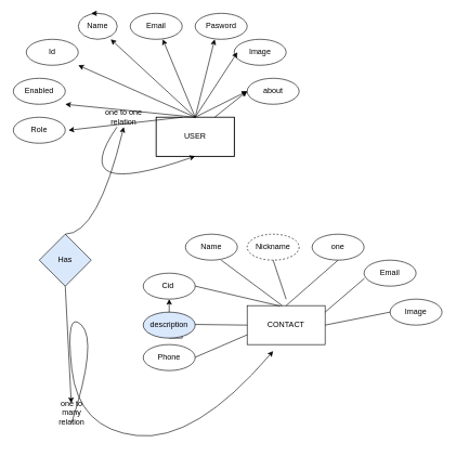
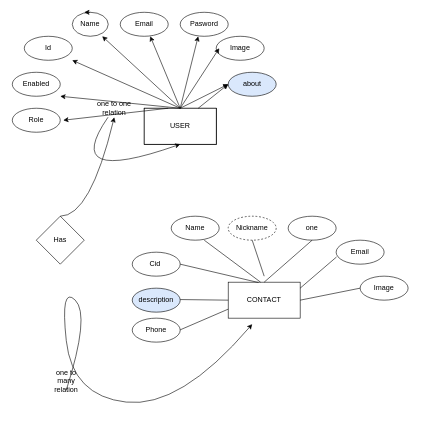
  <mxCell id="0" />
  <mxCell id="1" parent="0" />
  <mxCell id="2" value="" style="rounded=0;whiteSpace=wrap;html=1;" vertex="1" parent="1"><mxGeometry x="240" y="180" width="120" height="60" as="geometry" /></mxCell>
  <mxCell id="3" value="user" style="rounded=0;whiteSpace=wrap;html=1;" vertex="1" parent="1"><mxGeometry x="240" y="180" width="120" height="60" as="geometry" /></mxCell>
  <mxCell id="4" value="" style="rounded=0;whiteSpace=wrap;html=1;" vertex="1" parent="1"><mxGeometry x="240" y="180" width="120" height="60" as="geometry" /></mxCell>
  <mxCell id="5" value="USER" style="rounded=0;whiteSpace=wrap;html=1;" vertex="1" parent="1"><mxGeometry x="240" y="180" width="120" height="60" as="geometry" /></mxCell>
  <mxCell id="6" value="CONTACT" style="rounded=0;whiteSpace=wrap;html=1;" vertex="1" parent="1"><mxGeometry x="380" y="470" width="120" height="60" as="geometry" /></mxCell>
  <mxCell id="7" value="Id" style="ellipse;whiteSpace=wrap;html=1;" vertex="1" parent="1"><mxGeometry x="40" y="60" width="80" height="40" as="geometry" /></mxCell>
  <mxCell id="8" value="Name" style="ellipse;whiteSpace=wrap;html=1;" vertex="1" parent="1"><mxGeometry x="120" y="20" width="60" height="40" as="geometry" /></mxCell>
  <mxCell id="9" value="Email" style="ellipse;whiteSpace=wrap;html=1;" vertex="1" parent="1"><mxGeometry x="200" y="20" width="80" height="40" as="geometry" /></mxCell>
  <mxCell id="10" style="edgeStyle=orthogonalEdgeStyle;rounded=0;orthogonalLoop=1;jettySize=auto;html=1;exitX=0.5;exitY=0;exitDx=0;exitDy=0;entryX=0.333;entryY=0;entryDx=0;entryDy=0;entryPerimeter=0;" edge="1" parent="1" source="8" target="8"><mxGeometry relative="1" as="geometry" /></mxCell>
  <mxCell id="11" value="Pasword" style="ellipse;whiteSpace=wrap;html=1;" vertex="1" parent="1"><mxGeometry x="300" y="20" width="80" height="40" as="geometry" /></mxCell>
  <mxCell id="12" value="Image" style="ellipse;whiteSpace=wrap;html=1;" vertex="1" parent="1"><mxGeometry x="360" y="60" width="80" height="40" as="geometry" /></mxCell>
- <mxCell id="13" value="about" style="ellipse;whiteSpace=wrap;html=1;" vertex="1" parent="1"><mxGeometry x="380" y="120" width="80" height="40" as="geometry" /></mxCell>
+ <mxCell id="13" value="about" style="ellipse;whiteSpace=wrap;html=1;fillColor=#dae8fc;" vertex="1" parent="1"><mxGeometry x="380" y="120" width="80" height="40" as="geometry" /></mxCell>
  <mxCell id="14" value="Enabled" style="ellipse;whiteSpace=wrap;html=1;" vertex="1" parent="1"><mxGeometry x="20" y="120" width="80" height="40" as="geometry" /></mxCell>
  <mxCell id="15" value="Role" style="ellipse;whiteSpace=wrap;html=1;" vertex="1" parent="1"><mxGeometry x="20" y="180" width="80" height="40" as="geometry" /></mxCell>
  <mxCell id="16" value="" style="endArrow=classic;html=1;rounded=0;" edge="1" parent="1"><mxGeometry width="50" height="50" relative="1" as="geometry"><mxPoint x="330" y="180" as="sourcePoint" /><mxPoint x="380" y="140" as="targetPoint" /></mxGeometry></mxCell>
  <mxCell id="17" value="" style="endArrow=classic;html=1;rounded=0;" edge="1" parent="1"><mxGeometry width="50" height="50" relative="1" as="geometry"><mxPoint x="380" y="140" as="sourcePoint" /><mxPoint x="380" y="140" as="targetPoint" /><Array as="points"><mxPoint x="380" y="140" /></Array></mxGeometry></mxCell>
  <mxCell id="18" value="" style="endArrow=classic;html=1;rounded=0;" edge="1" parent="1"><mxGeometry width="50" height="50" relative="1" as="geometry"><mxPoint x="300" y="180" as="sourcePoint" /><mxPoint x="380" y="140" as="targetPoint" /><Array as="points"><mxPoint x="380" y="140" /></Array></mxGeometry></mxCell>
  <mxCell id="19" value="" style="endArrow=classic;html=1;rounded=0;exitX=0.5;exitY=0;exitDx=0;exitDy=0;" edge="1" parent="1" source="5"><mxGeometry width="50" height="50" relative="1" as="geometry"><mxPoint x="315" y="120" as="sourcePoint" /><mxPoint x="365" y="80" as="targetPoint" /><Array as="points"><mxPoint x="365" y="80" /></Array></mxGeometry></mxCell>
  <mxCell id="20" value="" style="endArrow=classic;html=1;rounded=0;exitX=0.5;exitY=0;exitDx=0;exitDy=0;" edge="1" parent="1" source="5"><mxGeometry width="50" height="50" relative="1" as="geometry"><mxPoint x="120" y="100" as="sourcePoint" /><mxPoint x="170" y="60" as="targetPoint" /><Array as="points"><mxPoint x="170" y="60" /></Array></mxGeometry></mxCell>
  <mxCell id="21" value="" style="endArrow=classic;html=1;rounded=0;" edge="1" parent="1"><mxGeometry width="50" height="50" relative="1" as="geometry"><mxPoint x="300" y="180" as="sourcePoint" /><mxPoint x="250" y="60" as="targetPoint" /><Array as="points"><mxPoint x="250" y="60" /></Array></mxGeometry></mxCell>
  <mxCell id="22" value="" style="endArrow=classic;html=1;rounded=0;exitX=0.5;exitY=0;exitDx=0;exitDy=0;" edge="1" parent="1" source="5"><mxGeometry width="50" height="50" relative="1" as="geometry"><mxPoint x="70" y="140" as="sourcePoint" /><mxPoint x="120" y="100" as="targetPoint" /><Array as="points"><mxPoint x="120" y="100" /></Array></mxGeometry></mxCell>
  <mxCell id="23" value="" style="endArrow=classic;html=1;rounded=0;" edge="1" parent="1"><mxGeometry width="50" height="50" relative="1" as="geometry"><mxPoint x="300" y="180" as="sourcePoint" /><mxPoint x="100" y="160" as="targetPoint" /><Array as="points"><mxPoint x="100" y="160" /></Array></mxGeometry></mxCell>
  <mxCell id="24" value="" style="endArrow=classic;html=1;rounded=0;" edge="1" parent="1"><mxGeometry width="50" height="50" relative="1" as="geometry"><mxPoint x="300" y="180" as="sourcePoint" /><mxPoint x="330" y="60" as="targetPoint" /><Array as="points"><mxPoint x="330" y="60" /></Array></mxGeometry></mxCell>
  <mxCell id="25" value="" style="endArrow=classic;html=1;rounded=0;" edge="1" parent="1"><mxGeometry width="50" height="50" relative="1" as="geometry"><mxPoint x="280" y="180" as="sourcePoint" /><mxPoint x="105" y="200" as="targetPoint" /></mxGeometry></mxCell>
  <mxCell id="26" value="Phone" style="ellipse;whiteSpace=wrap;html=1;" vertex="1" parent="1"><mxGeometry x="220" y="530" width="80" height="40" as="geometry" /></mxCell>
- <mxCell id="27" style="edgeStyle=orthogonalEdgeStyle;rounded=0;orthogonalLoop=1;jettySize=auto;html=1;exitX=1;exitY=1;exitDx=0;exitDy=0;" edge="1" parent="1" source="28" target="29"><mxGeometry relative="1" as="geometry"><Array as="points"><mxPoint x="280" y="514" /><mxPoint x="280" y="520" /><mxPoint x="260" y="520" /></Array></mxGeometry></mxCell>
  <mxCell id="28" value="description" style="ellipse;whiteSpace=wrap;html=1;fillColor=#dae8fc;" vertex="1" parent="1"><mxGeometry x="220" y="480" width="80" height="40" as="geometry" /></mxCell>
  <mxCell id="29" value="Cid&amp;nbsp;" style="ellipse;whiteSpace=wrap;html=1;" vertex="1" parent="1"><mxGeometry x="220" y="420" width="80" height="40" as="geometry" /></mxCell>
  <mxCell id="30" value="Name" style="ellipse;whiteSpace=wrap;html=1;" vertex="1" parent="1"><mxGeometry x="285" y="360" width="80" height="40" as="geometry" /></mxCell>
  <mxCell id="31" value="Nickname" style="ellipse;whiteSpace=wrap;html=1;dashed=1;" vertex="1" parent="1"><mxGeometry x="380" y="360" width="80" height="40" as="geometry" /></mxCell>
  <mxCell id="32" value="one" style="ellipse;whiteSpace=wrap;html=1;" vertex="1" parent="1"><mxGeometry x="480" y="360" width="80" height="40" as="geometry" /></mxCell>
  <mxCell id="33" value="Email" style="ellipse;whiteSpace=wrap;html=1;" vertex="1" parent="1"><mxGeometry x="560" y="400" width="80" height="40" as="geometry" /></mxCell>
  <mxCell id="34" value="Image" style="ellipse;whiteSpace=wrap;html=1;" vertex="1" parent="1"><mxGeometry x="600" y="460" width="80" height="40" as="geometry" /></mxCell>
  <mxCell id="35" value="" style="endArrow=none;html=1;rounded=0;entryX=0.008;entryY=0.7;entryDx=0;entryDy=0;entryPerimeter=0;" edge="1" parent="1" target="33"><mxGeometry width="50" height="50" relative="1" as="geometry"><mxPoint x="500" y="480" as="sourcePoint" /><mxPoint x="550" y="430" as="targetPoint" /></mxGeometry></mxCell>
  <mxCell id="36" value="" style="endArrow=none;html=1;rounded=0;entryX=0;entryY=0.5;entryDx=0;entryDy=0;exitX=1;exitY=0.5;exitDx=0;exitDy=0;" edge="1" parent="1" source="6" target="34"><mxGeometry width="50" height="50" relative="1" as="geometry"><mxPoint x="520" y="500" as="sourcePoint" /><mxPoint x="581" y="448" as="targetPoint" /></mxGeometry></mxCell>
  <mxCell id="37" value="" style="endArrow=none;html=1;rounded=0;entryX=0;entryY=0.5;entryDx=0;entryDy=0;exitX=0.5;exitY=0;exitDx=0;exitDy=0;" edge="1" parent="1" source="6"><mxGeometry width="50" height="50" relative="1" as="geometry"><mxPoint x="420" y="420" as="sourcePoint" /><mxPoint x="520" y="400" as="targetPoint" /></mxGeometry></mxCell>
  <mxCell id="38" value="" style="endArrow=none;html=1;rounded=0;entryX=0.5;entryY=1;entryDx=0;entryDy=0;" edge="1" parent="1" target="31"><mxGeometry width="50" height="50" relative="1" as="geometry"><mxPoint x="440" y="460" as="sourcePoint" /><mxPoint x="440" y="460" as="targetPoint" /><Array as="points" /></mxGeometry></mxCell>
  <mxCell id="39" value="" style="endArrow=none;html=1;rounded=0;entryX=0.688;entryY=1;entryDx=0;entryDy=0;entryPerimeter=0;" edge="1" parent="1" target="30"><mxGeometry width="50" height="50" relative="1" as="geometry"><mxPoint x="434" y="470" as="sourcePoint" /><mxPoint x="339.5" y="400" as="targetPoint" /></mxGeometry></mxCell>
  <mxCell id="40" value="" style="endArrow=none;html=1;rounded=0;entryX=0;entryY=0.5;entryDx=0;entryDy=0;exitX=0.422;exitY=0.011;exitDx=0;exitDy=0;exitPerimeter=0;" edge="1" parent="1" source="6"><mxGeometry width="50" height="50" relative="1" as="geometry"><mxPoint x="400.5" y="500" as="sourcePoint" /><mxPoint x="300" y="440" as="targetPoint" /></mxGeometry></mxCell>
  <mxCell id="41" value="" style="endArrow=none;html=1;rounded=0;entryX=0;entryY=0.5;entryDx=0;entryDy=0;exitX=0;exitY=0.5;exitDx=0;exitDy=0;" edge="1" parent="1" source="6"><mxGeometry width="50" height="50" relative="1" as="geometry"><mxPoint x="431" y="530" as="sourcePoint" /><mxPoint x="300" y="499" as="targetPoint" /></mxGeometry></mxCell>
  <mxCell id="42" value="" style="endArrow=none;html=1;rounded=0;entryX=0;entryY=0.5;entryDx=0;entryDy=0;exitX=0;exitY=0.75;exitDx=0;exitDy=0;" edge="1" parent="1" source="6"><mxGeometry width="50" height="50" relative="1" as="geometry"><mxPoint x="380" y="550.5" as="sourcePoint" /><mxPoint x="300" y="549.5" as="targetPoint" /></mxGeometry></mxCell>
- <mxCell id="43" value="Has" style="rhombus;whiteSpace=wrap;html=1;fillColor=#dae8fc;" vertex="1" parent="1"><mxGeometry x="60" y="360" width="80" height="80" as="geometry" /></mxCell>
+ <mxCell id="43" value="Has" style="rhombus;whiteSpace=wrap;html=1;" vertex="1" parent="1"><mxGeometry x="60" y="360" width="80" height="80" as="geometry" /></mxCell>
  <mxCell id="44" value="" style="curved=1;endArrow=classic;html=1;rounded=0;exitX=0.5;exitY=1;exitDx=0;exitDy=0;" edge="1" parent="1" source="49"><mxGeometry width="50" height="50" relative="1" as="geometry"><mxPoint x="100" y="525" as="sourcePoint" /><mxPoint x="420" y="540" as="targetPoint" /><Array as="points"><mxPoint x="150" y="525" /><mxPoint x="100" y="475" /><mxPoint x="120" y="660" /><mxPoint x="300" y="680" /></Array></mxGeometry></mxCell>
  <mxCell id="45" value="" style="curved=1;endArrow=classic;html=1;rounded=0;entryX=0.5;entryY=1;entryDx=0;entryDy=0;" edge="1" parent="1" source="47" target="5"><mxGeometry width="50" height="50" relative="1" as="geometry"><mxPoint x="100" y="360" as="sourcePoint" /><mxPoint x="150" y="310" as="targetPoint" /><Array as="points"><mxPoint x="100" y="310" /></Array></mxGeometry></mxCell>
  <mxCell id="46" value="" style="curved=1;endArrow=classic;html=1;rounded=0;entryX=0.5;entryY=1;entryDx=0;entryDy=0;" edge="1" parent="1" target="47"><mxGeometry width="50" height="50" relative="1" as="geometry"><mxPoint x="100" y="360" as="sourcePoint" /><mxPoint x="300" y="240" as="targetPoint" /><Array as="points"><mxPoint x="150" y="360" /></Array></mxGeometry></mxCell>
  <mxCell id="47" value="one to one relation" style="text;html=1;align=center;verticalAlign=middle;whiteSpace=wrap;rounded=0;" vertex="1" parent="1"><mxGeometry x="160" y="165" width="60" height="30" as="geometry" /></mxCell>
- <mxCell id="48" value="" style="curved=1;endArrow=classic;html=1;rounded=0;exitX=0.5;exitY=1;exitDx=0;exitDy=0;" edge="1" parent="1" source="43" target="49"><mxGeometry width="50" height="50" relative="1" as="geometry"><mxPoint x="100" y="440" as="sourcePoint" /><mxPoint x="420" y="540" as="targetPoint" /><Array as="points" /></mxGeometry></mxCell>
  <mxCell id="49" value="one to many relation" style="text;html=1;align=center;verticalAlign=middle;whiteSpace=wrap;rounded=0;" vertex="1" parent="1"><mxGeometry x="80" y="620" width="60" height="30" as="geometry" /></mxCell>
